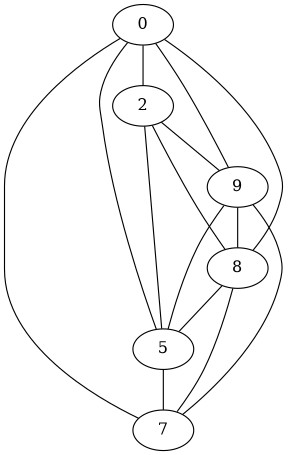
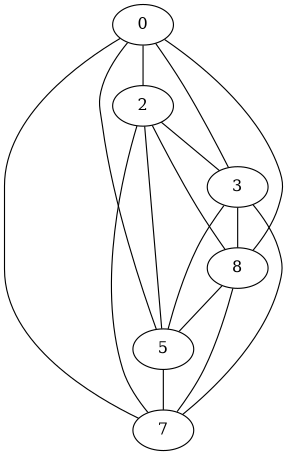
  graph {
    n1 [label=0]
    2
-   3 [label=9]
+   3
    n4 [label=8]
    5
    n6 [label=7]
    n1 -- 2
    n1 -- 3
    n1 -- n4
    n1 -- 5
    n1 -- n6
    2 -- 3
    2 -- n4
    2 -- 5
+   2 -- n6
    3 -- n4
    3 -- 5
    3 -- n6
    n4 -- 5
    n4 -- n6
    5 -- n6
  }
